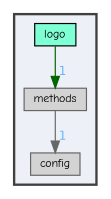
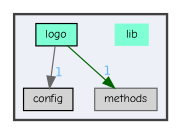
  digraph {
    compound=true
    fontname="Comic Neue"
    node [color=black fillcolor=aquamarine fontname="Comic Neue" fontsize=10 shape=box style=filled]
    edge [fontcolor=steelblue1 fontname="Comic Neue" fontsize=10 headlabel=1 labeldistance=1.5 labelfontname=Helvetica labelfontsize=10]
-   n2 [color=gray40 fillcolor=lightgrey height=0.2 label=config width=0.4]
+   n1 [height=0.2 label=lib shape=plaintext width=0.4]
+   n2 [fillcolor=lightgrey height=0.2 label=config width=0.4]
    n3 [height=0.2 label=logo width=0.4]
    n4 [color=gray40 fillcolor=lightgrey height=0.2 label=methods width=0.4]
    subgraph cluster_1 {
      bgcolor="#edf0f7"
      fontsize=10
      pencolor=grey25
      style="filled,bold"
+     n1
      n2
      n3
      n4
    }
    n3 -> n4 [color=darkgreen]
-   n4 -> n2 [color=gray40]
+   n3 -> n2 [color=gray40]
  }
